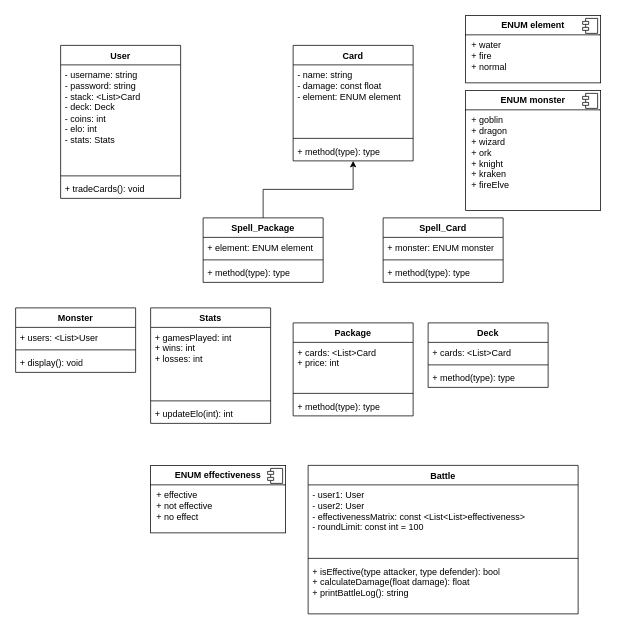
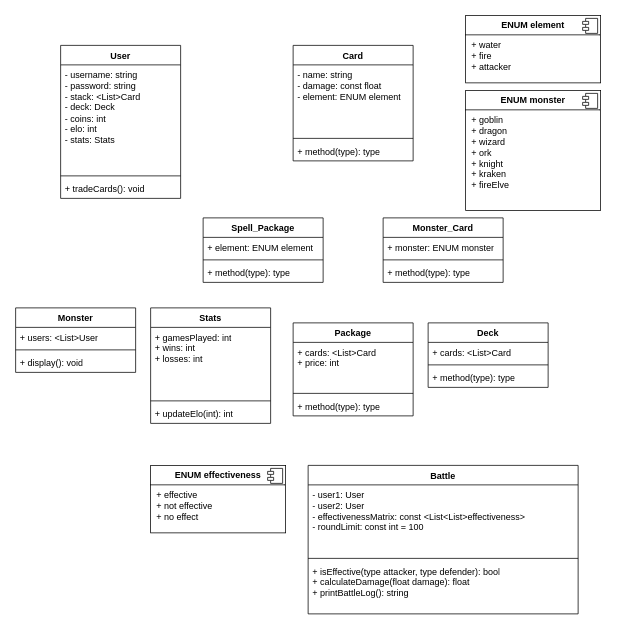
  <mxCell id="0" />
  <mxCell id="1" parent="0" />
  <mxCell id="2" value="User" style="swimlane;fontStyle=1;align=center;verticalAlign=top;childLayout=stackLayout;horizontal=1;startSize=26;horizontalStack=0;resizeParent=1;resizeParentMax=0;resizeLast=0;collapsible=1;marginBottom=0;whiteSpace=wrap;html=1;" vertex="1" parent="1"><mxGeometry x="80" y="60" width="160" height="204" as="geometry" /></mxCell>
  <mxCell id="3" value="&lt;div&gt;- username: string&lt;/div&gt;&lt;div&gt;- password: string&lt;/div&gt;&lt;div&gt;- stack: &amp;lt;List&amp;gt;Card&lt;/div&gt;&lt;div&gt;- deck: Deck&lt;/div&gt;&lt;div&gt;- coins: int&lt;/div&gt;&lt;div&gt;- elo: int&lt;/div&gt;&lt;div&gt;- stats: Stats&lt;/div&gt;" style="text;strokeColor=none;fillColor=none;align=left;verticalAlign=top;spacingLeft=4;spacingRight=4;overflow=hidden;rotatable=0;points=[[0,0.5],[1,0.5]];portConstraint=eastwest;whiteSpace=wrap;html=1;" vertex="1" parent="2"><mxGeometry y="26" width="160" height="144" as="geometry" /></mxCell>
  <mxCell id="4" value="" style="line;strokeWidth=1;fillColor=none;align=left;verticalAlign=middle;spacingTop=-1;spacingLeft=3;spacingRight=3;rotatable=0;labelPosition=right;points=[];portConstraint=eastwest;strokeColor=inherit;" vertex="1" parent="2"><mxGeometry y="170" width="160" height="8" as="geometry" /></mxCell>
  <mxCell id="5" value="+ tradeCards(): void" style="text;strokeColor=none;fillColor=none;align=left;verticalAlign=top;spacingLeft=4;spacingRight=4;overflow=hidden;rotatable=0;points=[[0,0.5],[1,0.5]];portConstraint=eastwest;whiteSpace=wrap;html=1;" vertex="1" parent="2"><mxGeometry y="178" width="160" height="26" as="geometry" /></mxCell>
  <mxCell id="6" value="Card&lt;div&gt;&lt;br&gt;&lt;/div&gt;" style="swimlane;fontStyle=1;align=center;verticalAlign=top;childLayout=stackLayout;horizontal=1;startSize=26;horizontalStack=0;resizeParent=1;resizeParentMax=0;resizeLast=0;collapsible=1;marginBottom=0;whiteSpace=wrap;html=1;" vertex="1" parent="1"><mxGeometry x="390" y="60" width="160" height="154" as="geometry" /></mxCell>
  <mxCell id="7" value="- name: string&lt;div&gt;- damage: const float&lt;/div&gt;&lt;div&gt;- element: ENUM element&lt;/div&gt;" style="text;strokeColor=none;fillColor=none;align=left;verticalAlign=top;spacingLeft=4;spacingRight=4;overflow=hidden;rotatable=0;points=[[0,0.5],[1,0.5]];portConstraint=eastwest;whiteSpace=wrap;html=1;" vertex="1" parent="6"><mxGeometry y="26" width="160" height="94" as="geometry" /></mxCell>
  <mxCell id="8" value="" style="line;strokeWidth=1;fillColor=none;align=left;verticalAlign=middle;spacingTop=-1;spacingLeft=3;spacingRight=3;rotatable=0;labelPosition=right;points=[];portConstraint=eastwest;strokeColor=inherit;" vertex="1" parent="6"><mxGeometry y="120" width="160" height="8" as="geometry" /></mxCell>
  <mxCell id="9" value="+ method(type): type" style="text;strokeColor=none;fillColor=none;align=left;verticalAlign=top;spacingLeft=4;spacingRight=4;overflow=hidden;rotatable=0;points=[[0,0.5],[1,0.5]];portConstraint=eastwest;whiteSpace=wrap;html=1;" vertex="1" parent="6"><mxGeometry y="128" width="160" height="26" as="geometry" /></mxCell>
- <mxCell id="10" style="edgeStyle=orthogonalEdgeStyle;rounded=0;orthogonalLoop=1;jettySize=auto;html=1;exitX=0.5;exitY=0;exitDx=0;exitDy=0;" edge="1" parent="1" source="11" target="6"><mxGeometry relative="1" as="geometry" /></mxCell>
  <mxCell id="11" value="Spell_Package" style="swimlane;fontStyle=1;align=center;verticalAlign=top;childLayout=stackLayout;horizontal=1;startSize=26;horizontalStack=0;resizeParent=1;resizeParentMax=0;resizeLast=0;collapsible=1;marginBottom=0;whiteSpace=wrap;html=1;" vertex="1" parent="1"><mxGeometry x="270" y="290" width="160" height="86" as="geometry" /></mxCell>
  <mxCell id="12" value="+ element: ENUM element" style="text;strokeColor=none;fillColor=none;align=left;verticalAlign=top;spacingLeft=4;spacingRight=4;overflow=hidden;rotatable=0;points=[[0,0.5],[1,0.5]];portConstraint=eastwest;whiteSpace=wrap;html=1;" vertex="1" parent="11"><mxGeometry y="26" width="160" height="26" as="geometry" /></mxCell>
  <mxCell id="13" value="" style="line;strokeWidth=1;fillColor=none;align=left;verticalAlign=middle;spacingTop=-1;spacingLeft=3;spacingRight=3;rotatable=0;labelPosition=right;points=[];portConstraint=eastwest;strokeColor=inherit;" vertex="1" parent="11"><mxGeometry y="52" width="160" height="8" as="geometry" /></mxCell>
  <mxCell id="14" value="+ method(type): type" style="text;strokeColor=none;fillColor=none;align=left;verticalAlign=top;spacingLeft=4;spacingRight=4;overflow=hidden;rotatable=0;points=[[0,0.5],[1,0.5]];portConstraint=eastwest;whiteSpace=wrap;html=1;" vertex="1" parent="11"><mxGeometry y="60" width="160" height="26" as="geometry" /></mxCell>
- <mxCell id="15" value="Spell_Card" style="swimlane;fontStyle=1;align=center;verticalAlign=top;childLayout=stackLayout;horizontal=1;startSize=26;horizontalStack=0;resizeParent=1;resizeParentMax=0;resizeLast=0;collapsible=1;marginBottom=0;whiteSpace=wrap;html=1;" vertex="1" parent="1"><mxGeometry x="510" y="290" width="160" height="86" as="geometry" /></mxCell>
+ <mxCell id="15" value="Monster_Card" style="swimlane;fontStyle=1;align=center;verticalAlign=top;childLayout=stackLayout;horizontal=1;startSize=26;horizontalStack=0;resizeParent=1;resizeParentMax=0;resizeLast=0;collapsible=1;marginBottom=0;whiteSpace=wrap;html=1;" vertex="1" parent="1"><mxGeometry x="510" y="290" width="160" height="86" as="geometry" /></mxCell>
  <mxCell id="16" value="+ monster: ENUM monster" style="text;strokeColor=none;fillColor=none;align=left;verticalAlign=top;spacingLeft=4;spacingRight=4;overflow=hidden;rotatable=0;points=[[0,0.5],[1,0.5]];portConstraint=eastwest;whiteSpace=wrap;html=1;" vertex="1" parent="15"><mxGeometry y="26" width="160" height="26" as="geometry" /></mxCell>
  <mxCell id="17" value="" style="line;strokeWidth=1;fillColor=none;align=left;verticalAlign=middle;spacingTop=-1;spacingLeft=3;spacingRight=3;rotatable=0;labelPosition=right;points=[];portConstraint=eastwest;strokeColor=inherit;" vertex="1" parent="15"><mxGeometry y="52" width="160" height="8" as="geometry" /></mxCell>
  <mxCell id="18" value="+ method(type): type" style="text;strokeColor=none;fillColor=none;align=left;verticalAlign=top;spacingLeft=4;spacingRight=4;overflow=hidden;rotatable=0;points=[[0,0.5],[1,0.5]];portConstraint=eastwest;whiteSpace=wrap;html=1;" vertex="1" parent="15"><mxGeometry y="60" width="160" height="26" as="geometry" /></mxCell>
  <mxCell id="19" value="Package" style="swimlane;fontStyle=1;align=center;verticalAlign=top;childLayout=stackLayout;horizontal=1;startSize=26;horizontalStack=0;resizeParent=1;resizeParentMax=0;resizeLast=0;collapsible=1;marginBottom=0;whiteSpace=wrap;html=1;" vertex="1" parent="1"><mxGeometry x="390" y="430" width="160" height="124" as="geometry" /></mxCell>
  <mxCell id="20" value="+ cards: &amp;lt;List&amp;gt;Card&lt;div&gt;+ price: int&lt;/div&gt;" style="text;strokeColor=none;fillColor=none;align=left;verticalAlign=top;spacingLeft=4;spacingRight=4;overflow=hidden;rotatable=0;points=[[0,0.5],[1,0.5]];portConstraint=eastwest;whiteSpace=wrap;html=1;" vertex="1" parent="19"><mxGeometry y="26" width="160" height="64" as="geometry" /></mxCell>
  <mxCell id="21" value="" style="line;strokeWidth=1;fillColor=none;align=left;verticalAlign=middle;spacingTop=-1;spacingLeft=3;spacingRight=3;rotatable=0;labelPosition=right;points=[];portConstraint=eastwest;strokeColor=inherit;" vertex="1" parent="19"><mxGeometry y="90" width="160" height="8" as="geometry" /></mxCell>
  <mxCell id="22" value="+ method(type): type" style="text;strokeColor=none;fillColor=none;align=left;verticalAlign=top;spacingLeft=4;spacingRight=4;overflow=hidden;rotatable=0;points=[[0,0.5],[1,0.5]];portConstraint=eastwest;whiteSpace=wrap;html=1;" vertex="1" parent="19"><mxGeometry y="98" width="160" height="26" as="geometry" /></mxCell>
- <mxCell id="23" value="&lt;p style=&quot;margin:0px;margin-top:6px;text-align:center;&quot;&gt;&lt;b&gt;ENUM element&lt;/b&gt;&lt;/p&gt;&lt;hr size=&quot;1&quot; style=&quot;border-style:solid;&quot;&gt;&lt;p style=&quot;margin:0px;margin-left:8px;&quot;&gt;+ water&lt;/p&gt;&lt;p style=&quot;margin:0px;margin-left:8px;&quot;&gt;+ fire&lt;/p&gt;&lt;p style=&quot;margin:0px;margin-left:8px;&quot;&gt;+ normal&lt;/p&gt;" style="align=left;overflow=fill;html=1;dropTarget=0;whiteSpace=wrap;" vertex="1" parent="1"><mxGeometry x="620" y="20" width="180" height="90" as="geometry" /></mxCell>
+ <mxCell id="23" value="&lt;p style=&quot;margin:0px;margin-top:6px;text-align:center;&quot;&gt;&lt;b&gt;ENUM element&lt;/b&gt;&lt;/p&gt;&lt;hr size=&quot;1&quot; style=&quot;border-style:solid;&quot;&gt;&lt;p style=&quot;margin:0px;margin-left:8px;&quot;&gt;+ water&lt;/p&gt;&lt;p style=&quot;margin:0px;margin-left:8px;&quot;&gt;+ fire&lt;/p&gt;&lt;p style=&quot;margin:0px;margin-left:8px;&quot;&gt;+ attacker&lt;/p&gt;" style="align=left;overflow=fill;html=1;dropTarget=0;whiteSpace=wrap;" vertex="1" parent="1"><mxGeometry x="620" y="20" width="180" height="90" as="geometry" /></mxCell>
  <mxCell id="24" value="" style="shape=component;jettyWidth=8;jettyHeight=4;" vertex="1" parent="23"><mxGeometry x="1" width="20" height="20" relative="1" as="geometry"><mxPoint x="-24" y="4" as="offset" /></mxGeometry></mxCell>
  <mxCell id="25" value="&lt;p style=&quot;margin:0px;margin-top:6px;text-align:center;&quot;&gt;&lt;b&gt;ENUM monster&lt;/b&gt;&lt;/p&gt;&lt;hr size=&quot;1&quot; style=&quot;border-style:solid;&quot;&gt;&lt;p style=&quot;margin:0px;margin-left:8px;&quot;&gt;+ goblin&lt;/p&gt;&lt;p style=&quot;margin:0px;margin-left:8px;&quot;&gt;+ dragon&lt;/p&gt;&lt;p style=&quot;margin:0px;margin-left:8px;&quot;&gt;+ wizard&lt;/p&gt;&lt;p style=&quot;margin:0px;margin-left:8px;&quot;&gt;+ ork&lt;/p&gt;&lt;p style=&quot;margin:0px;margin-left:8px;&quot;&gt;+ knight&lt;/p&gt;&lt;p style=&quot;margin:0px;margin-left:8px;&quot;&gt;+ kraken&lt;/p&gt;&lt;p style=&quot;margin:0px;margin-left:8px;&quot;&gt;+ fireElve&lt;/p&gt;" style="align=left;overflow=fill;html=1;dropTarget=0;whiteSpace=wrap;" vertex="1" parent="1"><mxGeometry x="620" y="120" width="180" height="160" as="geometry" /></mxCell>
  <mxCell id="26" value="" style="shape=component;jettyWidth=8;jettyHeight=4;" vertex="1" parent="25"><mxGeometry x="1" width="20" height="20" relative="1" as="geometry"><mxPoint x="-24" y="4" as="offset" /></mxGeometry></mxCell>
  <mxCell id="27" value="Battle" style="swimlane;fontStyle=1;align=center;verticalAlign=top;childLayout=stackLayout;horizontal=1;startSize=26;horizontalStack=0;resizeParent=1;resizeParentMax=0;resizeLast=0;collapsible=1;marginBottom=0;whiteSpace=wrap;html=1;" vertex="1" parent="1"><mxGeometry x="410" y="620" width="360" height="198" as="geometry" /></mxCell>
  <mxCell id="28" value="&lt;div&gt;- user1: User&lt;/div&gt;&lt;div&gt;- user2: User&lt;/div&gt;&lt;div&gt;&lt;span style=&quot;background-color: initial;&quot;&gt;- effectivenessMatrix: const &amp;lt;List&amp;lt;List&amp;gt;effectiveness&amp;gt;&lt;/span&gt;&lt;/div&gt;&lt;div&gt;- roundLimit: const int = 100&lt;/div&gt;" style="text;strokeColor=none;fillColor=none;align=left;verticalAlign=top;spacingLeft=4;spacingRight=4;overflow=hidden;rotatable=0;points=[[0,0.5],[1,0.5]];portConstraint=eastwest;whiteSpace=wrap;html=1;" vertex="1" parent="27"><mxGeometry y="26" width="360" height="94" as="geometry" /></mxCell>
  <mxCell id="29" value="" style="line;strokeWidth=1;fillColor=none;align=left;verticalAlign=middle;spacingTop=-1;spacingLeft=3;spacingRight=3;rotatable=0;labelPosition=right;points=[];portConstraint=eastwest;strokeColor=inherit;" vertex="1" parent="27"><mxGeometry y="120" width="360" height="8" as="geometry" /></mxCell>
  <mxCell id="30" value="+ isEffective(type attacker, type defender): bool&lt;div&gt;+ calculateDamage(float damage): float&lt;/div&gt;&lt;div&gt;+ printBattleLog(): string&lt;/div&gt;" style="text;strokeColor=none;fillColor=none;align=left;verticalAlign=top;spacingLeft=4;spacingRight=4;overflow=hidden;rotatable=0;points=[[0,0.5],[1,0.5]];portConstraint=eastwest;whiteSpace=wrap;html=1;" vertex="1" parent="27"><mxGeometry y="128" width="360" height="70" as="geometry" /></mxCell>
  <mxCell id="31" value="Monster" style="swimlane;fontStyle=1;align=center;verticalAlign=top;childLayout=stackLayout;horizontal=1;startSize=26;horizontalStack=0;resizeParent=1;resizeParentMax=0;resizeLast=0;collapsible=1;marginBottom=0;whiteSpace=wrap;html=1;" vertex="1" parent="1"><mxGeometry x="20" y="410" width="160" height="86" as="geometry" /></mxCell>
  <mxCell id="32" value="+ users: &amp;lt;List&amp;gt;User" style="text;strokeColor=none;fillColor=none;align=left;verticalAlign=top;spacingLeft=4;spacingRight=4;overflow=hidden;rotatable=0;points=[[0,0.5],[1,0.5]];portConstraint=eastwest;whiteSpace=wrap;html=1;" vertex="1" parent="31"><mxGeometry y="26" width="160" height="26" as="geometry" /></mxCell>
  <mxCell id="33" value="" style="line;strokeWidth=1;fillColor=none;align=left;verticalAlign=middle;spacingTop=-1;spacingLeft=3;spacingRight=3;rotatable=0;labelPosition=right;points=[];portConstraint=eastwest;strokeColor=inherit;" vertex="1" parent="31"><mxGeometry y="52" width="160" height="8" as="geometry" /></mxCell>
  <mxCell id="34" value="+ display(): void" style="text;strokeColor=none;fillColor=none;align=left;verticalAlign=top;spacingLeft=4;spacingRight=4;overflow=hidden;rotatable=0;points=[[0,0.5],[1,0.5]];portConstraint=eastwest;whiteSpace=wrap;html=1;" vertex="1" parent="31"><mxGeometry y="60" width="160" height="26" as="geometry" /></mxCell>
  <mxCell id="35" value="&lt;p style=&quot;margin:0px;margin-top:6px;text-align:center;&quot;&gt;&lt;b&gt;ENUM effectiveness&lt;/b&gt;&lt;/p&gt;&lt;hr size=&quot;1&quot; style=&quot;border-style:solid;&quot;&gt;&lt;p style=&quot;margin:0px;margin-left:8px;&quot;&gt;+ effective&lt;/p&gt;&lt;p style=&quot;margin:0px;margin-left:8px;&quot;&gt;+ not effective&lt;/p&gt;&lt;p style=&quot;margin:0px;margin-left:8px;&quot;&gt;+ no effect&lt;/p&gt;" style="align=left;overflow=fill;html=1;dropTarget=0;whiteSpace=wrap;" vertex="1" parent="1"><mxGeometry x="200" y="620" width="180" height="90" as="geometry" /></mxCell>
  <mxCell id="36" value="" style="shape=component;jettyWidth=8;jettyHeight=4;" vertex="1" parent="35"><mxGeometry x="1" width="20" height="20" relative="1" as="geometry"><mxPoint x="-24" y="4" as="offset" /></mxGeometry></mxCell>
  <mxCell id="37" value="Stats" style="swimlane;fontStyle=1;align=center;verticalAlign=top;childLayout=stackLayout;horizontal=1;startSize=26;horizontalStack=0;resizeParent=1;resizeParentMax=0;resizeLast=0;collapsible=1;marginBottom=0;whiteSpace=wrap;html=1;" vertex="1" parent="1"><mxGeometry x="200" y="410" width="160" height="154" as="geometry" /></mxCell>
  <mxCell id="38" value="+ gamesPlayed: int&lt;div&gt;+ wins: int&lt;/div&gt;&lt;div&gt;+ losses: int&lt;/div&gt;" style="text;strokeColor=none;fillColor=none;align=left;verticalAlign=top;spacingLeft=4;spacingRight=4;overflow=hidden;rotatable=0;points=[[0,0.5],[1,0.5]];portConstraint=eastwest;whiteSpace=wrap;html=1;" vertex="1" parent="37"><mxGeometry y="26" width="160" height="94" as="geometry" /></mxCell>
  <mxCell id="39" value="" style="line;strokeWidth=1;fillColor=none;align=left;verticalAlign=middle;spacingTop=-1;spacingLeft=3;spacingRight=3;rotatable=0;labelPosition=right;points=[];portConstraint=eastwest;strokeColor=inherit;" vertex="1" parent="37"><mxGeometry y="120" width="160" height="8" as="geometry" /></mxCell>
  <mxCell id="40" value="+ updateElo(int): int" style="text;strokeColor=none;fillColor=none;align=left;verticalAlign=top;spacingLeft=4;spacingRight=4;overflow=hidden;rotatable=0;points=[[0,0.5],[1,0.5]];portConstraint=eastwest;whiteSpace=wrap;html=1;" vertex="1" parent="37"><mxGeometry y="128" width="160" height="26" as="geometry" /></mxCell>
  <mxCell id="41" value="Deck" style="swimlane;fontStyle=1;align=center;verticalAlign=top;childLayout=stackLayout;horizontal=1;startSize=26;horizontalStack=0;resizeParent=1;resizeParentMax=0;resizeLast=0;collapsible=1;marginBottom=0;whiteSpace=wrap;html=1;" vertex="1" parent="1"><mxGeometry x="570" y="430" width="160" height="86" as="geometry" /></mxCell>
  <mxCell id="42" value="+ cards: &amp;lt;List&amp;gt;Card" style="text;strokeColor=none;fillColor=none;align=left;verticalAlign=top;spacingLeft=4;spacingRight=4;overflow=hidden;rotatable=0;points=[[0,0.5],[1,0.5]];portConstraint=eastwest;whiteSpace=wrap;html=1;" vertex="1" parent="41"><mxGeometry y="26" width="160" height="26" as="geometry" /></mxCell>
  <mxCell id="43" value="" style="line;strokeWidth=1;fillColor=none;align=left;verticalAlign=middle;spacingTop=-1;spacingLeft=3;spacingRight=3;rotatable=0;labelPosition=right;points=[];portConstraint=eastwest;strokeColor=inherit;" vertex="1" parent="41"><mxGeometry y="52" width="160" height="8" as="geometry" /></mxCell>
  <mxCell id="44" value="+ method(type): type" style="text;strokeColor=none;fillColor=none;align=left;verticalAlign=top;spacingLeft=4;spacingRight=4;overflow=hidden;rotatable=0;points=[[0,0.5],[1,0.5]];portConstraint=eastwest;whiteSpace=wrap;html=1;" vertex="1" parent="41"><mxGeometry y="60" width="160" height="26" as="geometry" /></mxCell>
